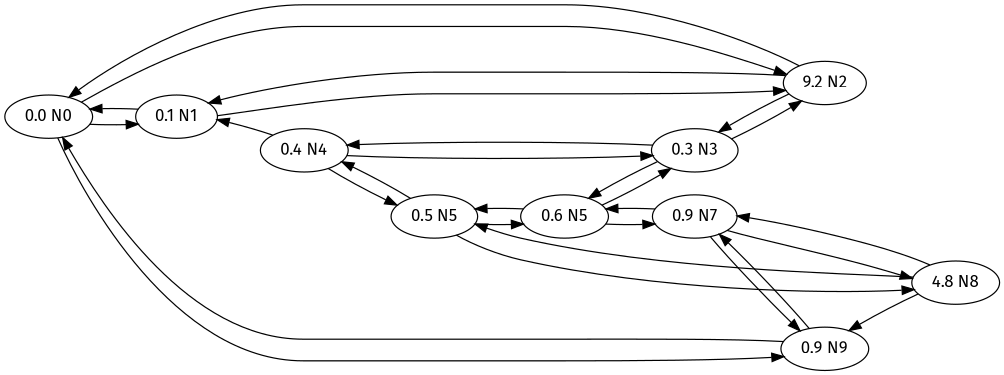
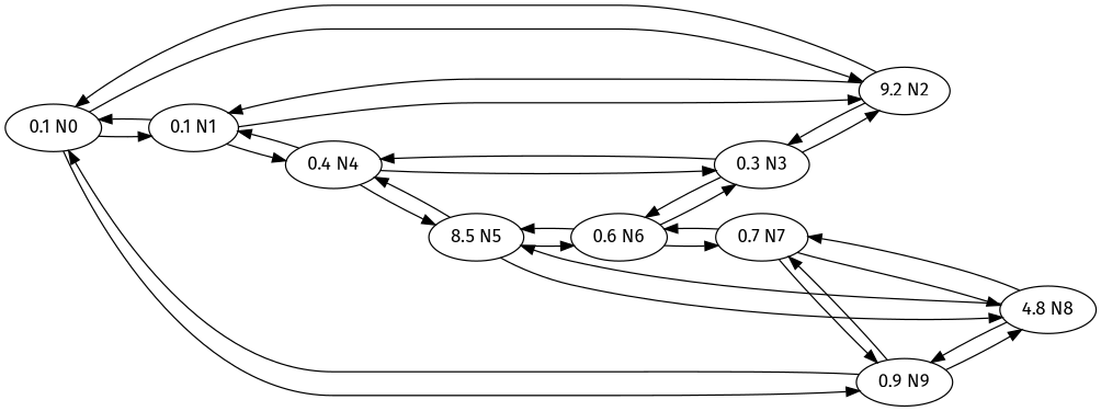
  digraph {
    fontname="Fira Sans"
    rankdir=LR
    node [fontname="Fira Sans"]
    edge [fontname="Fira Sans"]
-   "0.0 N0"
+   "0.0 N0" [label="0.1 N0"]
    "0.1 N1"
    n3 [label="9.2 N2"]
    "0.9 N9"
    "0.4 N4"
    "0.3 N3"
    n7 [label="4.8 N8"]
-   "0.7 N7" [label="0.9 N7"]
-   "0.5 N5"
-   "0.6 N6" [label="0.6 N5"]
+   "0.7 N7"
+   "0.5 N5" [label="8.5 N5"]
+   "0.6 N6"
    "0.0 N0" -> "0.1 N1"
    "0.0 N0" -> n3
    "0.0 N0" -> "0.9 N9"
    "0.1 N1" -> "0.0 N0"
    "0.1 N1" -> n3
+   "0.1 N1" -> "0.4 N4"
    n3 -> "0.0 N0"
    n3 -> "0.1 N1"
    n3 -> "0.3 N3"
    "0.9 N9" -> "0.0 N0"
+   "0.9 N9" -> n7
    "0.9 N9" -> "0.7 N7"
    "0.4 N4" -> "0.1 N1"
    "0.4 N4" -> "0.3 N3"
    "0.4 N4" -> "0.5 N5"
    "0.3 N3" -> n3
    "0.3 N3" -> "0.4 N4"
    "0.3 N3" -> "0.6 N6"
    n7 -> "0.9 N9"
    n7 -> "0.7 N7"
    n7 -> "0.5 N5"
    "0.7 N7" -> "0.9 N9"
    "0.7 N7" -> n7
    "0.7 N7" -> "0.6 N6"
    "0.5 N5" -> "0.4 N4"
    "0.5 N5" -> n7
    "0.5 N5" -> "0.6 N6"
    "0.6 N6" -> "0.3 N3"
    "0.6 N6" -> "0.7 N7"
    "0.6 N6" -> "0.5 N5"
  }
